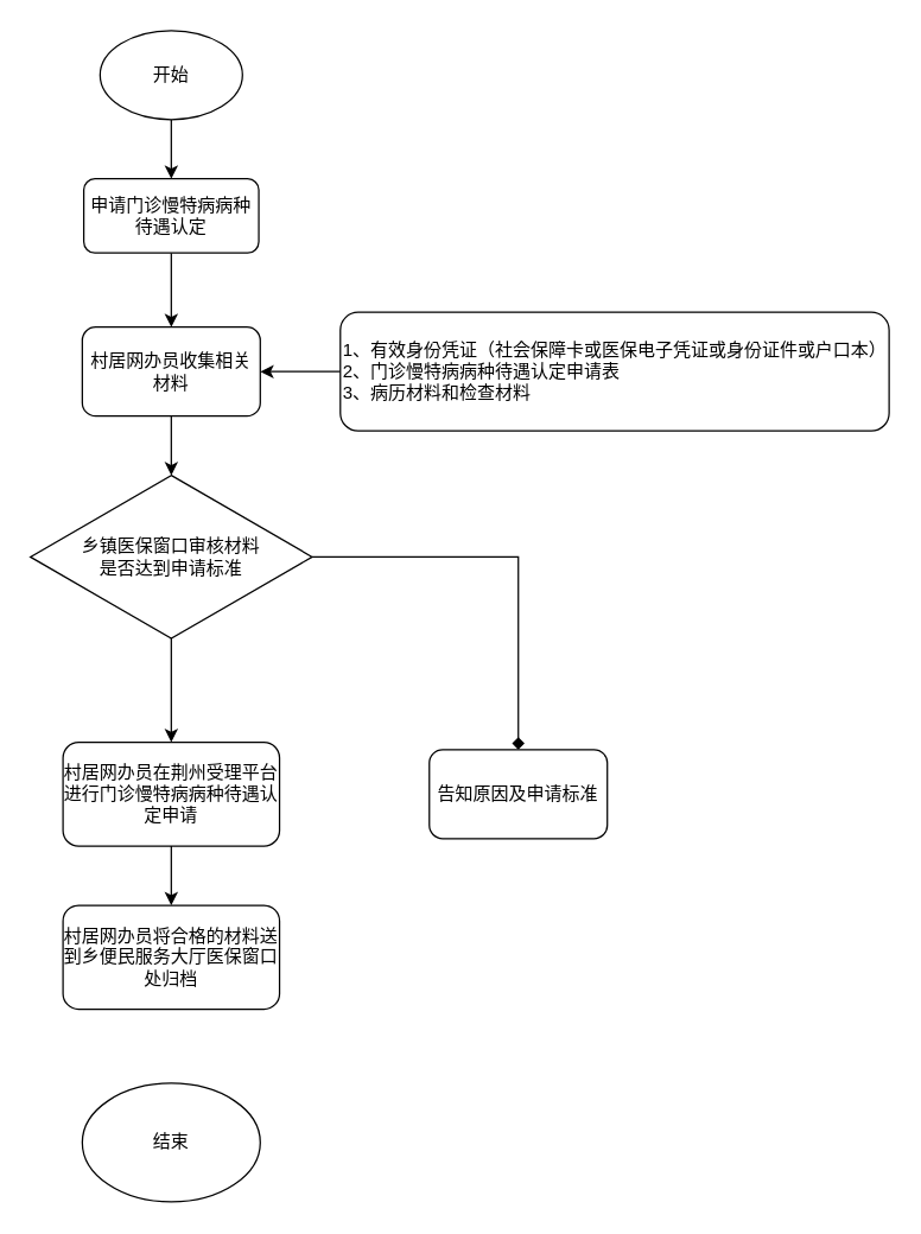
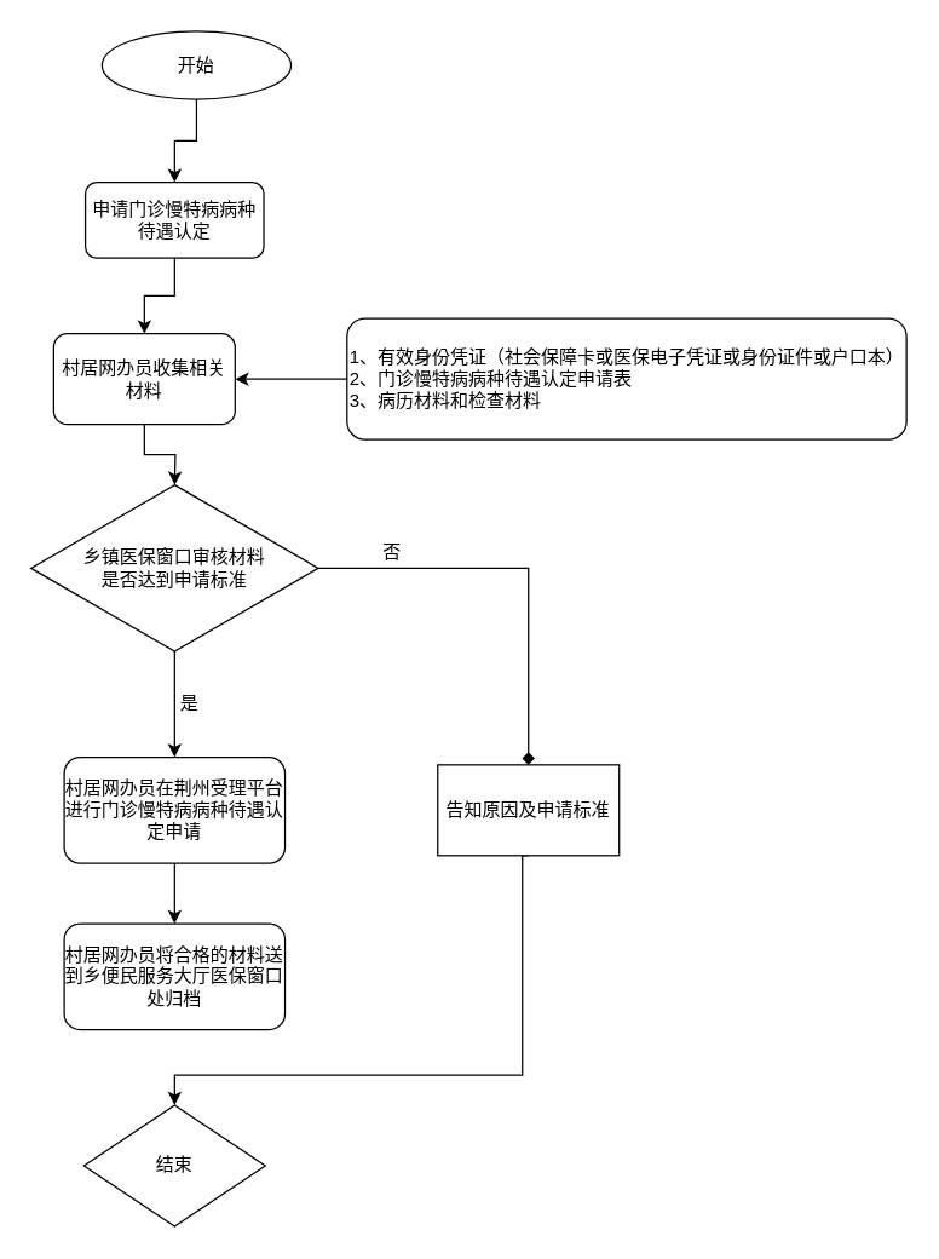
  <mxCell id="0" />
  <mxCell id="1" parent="0" />
  <mxCell id="2" style="edgeStyle=orthogonalEdgeStyle;rounded=0;orthogonalLoop=1;jettySize=auto;html=1;exitX=0.5;exitY=1;exitDx=0;exitDy=0;entryX=0.5;entryY=0;entryDx=0;entryDy=0;" edge="1" parent="1" source="3" target="5"><mxGeometry relative="1" as="geometry" /></mxCell>
- <mxCell id="3" value="开始" style="ellipse;whiteSpace=wrap;html=1;" vertex="1" parent="1"><mxGeometry x="67" y="20" width="96" height="60" as="geometry" /></mxCell>
+ <mxCell id="3" value="开始" style="ellipse;whiteSpace=wrap;html=1;" vertex="1" parent="1"><mxGeometry x="67" y="20" width="125" height="45" as="geometry" /></mxCell>
  <mxCell id="4" style="edgeStyle=orthogonalEdgeStyle;rounded=0;orthogonalLoop=1;jettySize=auto;html=1;exitX=0.5;exitY=1;exitDx=0;exitDy=0;entryX=0.5;entryY=0;entryDx=0;entryDy=0;" edge="1" parent="1" source="5" target="7"><mxGeometry relative="1" as="geometry" /></mxCell>
  <mxCell id="5" value="申请门诊慢特病病种待遇认定" style="rounded=1;whiteSpace=wrap;html=1;" vertex="1" parent="1"><mxGeometry x="56" y="120" width="118" height="50" as="geometry" /></mxCell>
  <mxCell id="6" style="edgeStyle=orthogonalEdgeStyle;rounded=0;orthogonalLoop=1;jettySize=auto;html=1;exitX=0.5;exitY=1;exitDx=0;exitDy=0;entryX=0.5;entryY=0;entryDx=0;entryDy=0;" edge="1" parent="1" source="7"><mxGeometry relative="1" as="geometry"><mxPoint x="115" y="320" as="targetPoint" /></mxGeometry></mxCell>
- <mxCell id="7" value="村居网办员收集相关材料" style="rounded=1;whiteSpace=wrap;html=1;" vertex="1" parent="1"><mxGeometry x="55" y="220" width="120" height="60" as="geometry" /></mxCell>
+ <mxCell id="7" value="村居网办员收集相关材料" style="rounded=1;whiteSpace=wrap;html=1;" vertex="1" parent="1"><mxGeometry x="35" y="220" width="120" height="60" as="geometry" /></mxCell>
  <mxCell id="8" style="edgeStyle=orthogonalEdgeStyle;rounded=0;orthogonalLoop=1;jettySize=auto;html=1;exitX=0;exitY=0.5;exitDx=0;exitDy=0;entryX=1;entryY=0.5;entryDx=0;entryDy=0;" edge="1" parent="1" source="9" target="7"><mxGeometry relative="1" as="geometry" /></mxCell>
  <mxCell id="9" value="&lt;div&gt;1、有效身份凭证（社会保障卡或医保电子凭证或身份证件或户口本）&lt;/div&gt;&lt;div&gt;2、门诊慢特病病种待遇认定申请表&lt;/div&gt;&lt;div&gt;3、病历材料和检查材料&lt;/div&gt;" style="rounded=1;whiteSpace=wrap;html=1;align=left;" vertex="1" parent="1"><mxGeometry x="229" y="210" width="370" height="80" as="geometry" /></mxCell>
  <mxCell id="10" style="edgeStyle=orthogonalEdgeStyle;rounded=0;orthogonalLoop=1;jettySize=auto;html=1;exitX=0.5;exitY=1;exitDx=0;exitDy=0;" edge="1" parent="1" source="12" target="14"><mxGeometry relative="1" as="geometry" /></mxCell>
  <mxCell id="11" style="edgeStyle=orthogonalEdgeStyle;rounded=0;orthogonalLoop=1;jettySize=auto;html=1;exitX=1;exitY=0.5;exitDx=0;exitDy=0;entryX=0.5;entryY=0;entryDx=0;entryDy=0;endArrow=diamond;" edge="1" parent="1" source="12" target="18"><mxGeometry relative="1" as="geometry" /></mxCell>
  <mxCell id="12" value="乡镇医保窗口审核材料&lt;br&gt;是否达到申请标准" style="rhombus;whiteSpace=wrap;html=1;" vertex="1" parent="1"><mxGeometry x="20" y="320" width="190" height="110" as="geometry" /></mxCell>
  <mxCell id="13" style="edgeStyle=orthogonalEdgeStyle;rounded=0;orthogonalLoop=1;jettySize=auto;html=1;exitX=0.5;exitY=1;exitDx=0;exitDy=0;entryX=0.5;entryY=0;entryDx=0;entryDy=0;" edge="1" parent="1" source="14" target="20"><mxGeometry relative="1" as="geometry" /></mxCell>
  <mxCell id="14" value="村居网办员在荆州受理平台进行门诊慢特病病种待遇认定申请" style="rounded=1;whiteSpace=wrap;html=1;" vertex="1" parent="1"><mxGeometry x="42" y="500" width="146" height="70" as="geometry" /></mxCell>
- <mxCell id="15" value="结束" style="ellipse;whiteSpace=wrap;html=1;" vertex="1" parent="1"><mxGeometry x="55" y="730" width="120" height="80" as="geometry" /></mxCell>
- <mxCell id="18" value="告知原因及申请标准" style="rounded=1;whiteSpace=wrap;html=1;" vertex="1" parent="1"><mxGeometry x="289" y="505" width="120" height="60" as="geometry" /></mxCell>
+ <mxCell id="15" value="结束" style="rhombus;whiteSpace=wrap;html=1;" vertex="1" parent="1"><mxGeometry x="55" y="730" width="120" height="80" as="geometry" /></mxCell>
+ <mxCell id="16" value="是" style="text;html=1;strokeColor=none;fillColor=none;align=center;verticalAlign=middle;whiteSpace=wrap;rounded=0;" vertex="1" parent="1"><mxGeometry x="95" y="450" width="60" height="30" as="geometry" /></mxCell>
+ <mxCell id="17" style="edgeStyle=orthogonalEdgeStyle;rounded=0;orthogonalLoop=1;jettySize=auto;html=1;exitX=0.5;exitY=1;exitDx=0;exitDy=0;entryX=0.5;entryY=0;entryDx=0;entryDy=0;" edge="1" parent="1" source="18" target="15"><mxGeometry relative="1" as="geometry"><Array as="points"><mxPoint x="345" y="565" /><mxPoint x="345" y="710" /><mxPoint x="115" y="710" /></Array></mxGeometry></mxCell>
+ <mxCell id="18" value="告知原因及申请标准" style="whiteSpace=wrap;html=1;rounded=0;" vertex="1" parent="1"><mxGeometry x="289" y="505" width="120" height="60" as="geometry" /></mxCell>
+ <mxCell id="19" value="否" style="text;html=1;strokeColor=none;fillColor=none;align=center;verticalAlign=middle;whiteSpace=wrap;rounded=0;" vertex="1" parent="1"><mxGeometry x="229" y="350" width="60" height="30" as="geometry" /></mxCell>
  <mxCell id="20" value="村居网办员将合格的材料送到乡便民服务大厅医保窗口处归档" style="rounded=1;whiteSpace=wrap;html=1;" vertex="1" parent="1"><mxGeometry x="42" y="610" width="146" height="70" as="geometry" /></mxCell>
